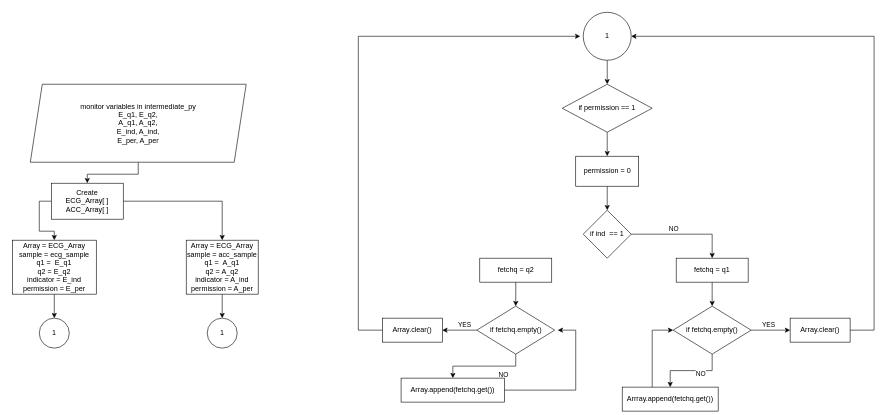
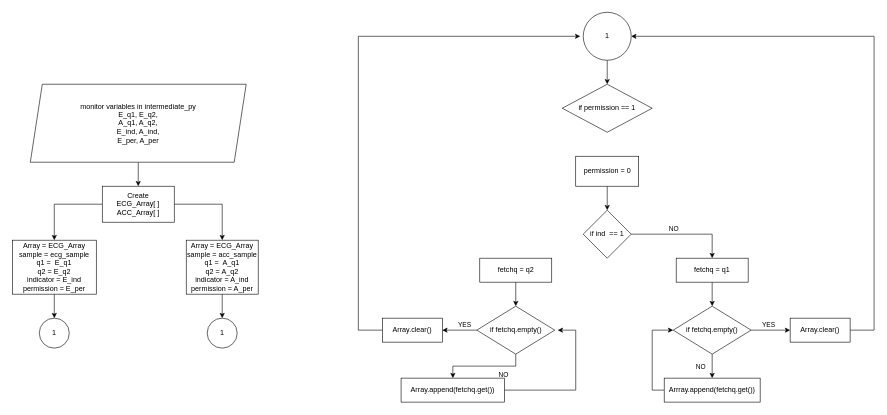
  <mxCell id="0" />
  <mxCell id="1" parent="0" />
- <mxCell id="2" value="" style="edgeStyle=orthogonalEdgeStyle;rounded=0;orthogonalLoop=1;jettySize=auto;html=1;" edge="1" parent="1" source="3" target="5"><mxGeometry relative="1" as="geometry" /></mxCell>
  <mxCell id="3" value="if permission == 1" style="rhombus;whiteSpace=wrap;html=1;" vertex="1" parent="1"><mxGeometry x="937" width="150" height="80" as="geometry" y="140" /></mxCell>
  <mxCell id="4" value="" style="edgeStyle=orthogonalEdgeStyle;rounded=0;orthogonalLoop=1;jettySize=auto;html=1;" edge="1" parent="1" source="5" target="6"><mxGeometry relative="1" as="geometry" /></mxCell>
  <mxCell id="5" value="permission = 0" style="rounded=0;whiteSpace=wrap;html=1;" vertex="1" parent="1"><mxGeometry x="959.5" y="260" width="105" height="50" as="geometry" /></mxCell>
  <mxCell id="6" value="if ind&amp;nbsp; == 1" style="rhombus;whiteSpace=wrap;html=1;" vertex="1" parent="1"><mxGeometry x="972" y="350" width="80" height="80" as="geometry" /></mxCell>
  <mxCell id="7" value="" style="edgeStyle=orthogonalEdgeStyle;rounded=0;orthogonalLoop=1;jettySize=auto;html=1;" edge="1" parent="1" source="8" target="13"><mxGeometry relative="1" as="geometry" /></mxCell>
  <mxCell id="8" value="fetchq = q2" style="whiteSpace=wrap;html=1;" vertex="1" parent="1"><mxGeometry x="799.5" y="430" width="120" height="40" as="geometry" /></mxCell>
  <mxCell id="9" value="" style="edgeStyle=orthogonalEdgeStyle;rounded=0;orthogonalLoop=1;jettySize=auto;html=1;" edge="1" parent="1" source="13" target="17"><mxGeometry relative="1" as="geometry" /></mxCell>
  <mxCell id="10" value="NO" style="edgeLabel;html=1;align=center;verticalAlign=middle;resizable=0;points=[];" vertex="1" connectable="0" parent="9"><mxGeometry x="-0.707" relative="1" as="geometry"><mxPoint x="-20" y="14" as="offset" /></mxGeometry></mxCell>
  <mxCell id="11" value="" style="edgeStyle=orthogonalEdgeStyle;rounded=0;orthogonalLoop=1;jettySize=auto;html=1;" edge="1" parent="1" source="13" target="30"><mxGeometry relative="1" as="geometry" /></mxCell>
  <mxCell id="12" value="YES" style="edgeLabel;html=1;align=center;verticalAlign=middle;resizable=0;points=[];" vertex="1" connectable="0" parent="11"><mxGeometry x="-0.341" y="3" relative="1" as="geometry"><mxPoint x="-2" y="-13" as="offset" /></mxGeometry></mxCell>
  <mxCell id="13" value="if fetchq.empty()" style="rhombus;whiteSpace=wrap;html=1;" vertex="1" parent="1"><mxGeometry x="794.5" y="510" width="130" height="80" as="geometry" /></mxCell>
  <mxCell id="14" value="" style="edgeStyle=orthogonalEdgeStyle;rounded=0;orthogonalLoop=1;jettySize=auto;html=1;" edge="1" parent="1" source="15" target="3"><mxGeometry relative="1" as="geometry" /></mxCell>
  <mxCell id="15" value="1" style="ellipse;whiteSpace=wrap;html=1;aspect=fixed;" vertex="1" parent="1"><mxGeometry x="972" y="20" width="80" height="80" as="geometry" /></mxCell>
  <mxCell id="16" style="edgeStyle=elbowEdgeStyle;rounded=0;orthogonalLoop=1;jettySize=auto;html=1;" edge="1" parent="1" source="17"><mxGeometry relative="1" as="geometry"><mxPoint x="929.5" y="550" as="targetPoint" /><Array as="points"><mxPoint x="959.5" y="600" /></Array></mxGeometry></mxCell>
  <mxCell id="17" value="Array.append(fetchq.get())" style="rounded=0;whiteSpace=wrap;html=1;" vertex="1" parent="1"><mxGeometry x="668.25" y="630" width="172.5" height="40" as="geometry" /></mxCell>
  <mxCell id="18" style="edgeStyle=orthogonalEdgeStyle;rounded=0;orthogonalLoop=1;jettySize=auto;html=1;entryX=0.5;entryY=0;entryDx=0;entryDy=0;exitX=1;exitY=0.5;exitDx=0;exitDy=0;" edge="1" parent="1" target="21" source="6"><mxGeometry relative="1" as="geometry"><mxPoint x="1299.5" y="390" as="sourcePoint" /></mxGeometry></mxCell>
  <mxCell id="19" value="NO" style="edgeLabel;html=1;align=center;verticalAlign=middle;resizable=0;points=[];" vertex="1" connectable="0" parent="18"><mxGeometry x="-0.352" y="2" relative="1" as="geometry"><mxPoint x="13" y="-8" as="offset" /></mxGeometry></mxCell>
  <mxCell id="20" value="" style="edgeStyle=orthogonalEdgeStyle;rounded=0;orthogonalLoop=1;jettySize=auto;html=1;" edge="1" parent="1" source="21" target="26"><mxGeometry relative="1" as="geometry" /></mxCell>
  <mxCell id="21" value="fetchq = q1" style="whiteSpace=wrap;html=1;" vertex="1" parent="1"><mxGeometry x="1127" y="430" width="120" height="40" as="geometry" /></mxCell>
  <mxCell id="22" value="" style="edgeStyle=orthogonalEdgeStyle;rounded=0;orthogonalLoop=1;jettySize=auto;html=1;" edge="1" parent="1" source="26" target="28"><mxGeometry relative="1" as="geometry" /></mxCell>
  <mxCell id="23" value="NO" style="edgeLabel;html=1;align=center;verticalAlign=middle;resizable=0;points=[];" vertex="1" connectable="0" parent="22"><mxGeometry x="-0.707" relative="1" as="geometry"><mxPoint x="-20" y="14" as="offset" /></mxGeometry></mxCell>
  <mxCell id="24" value="" style="edgeStyle=orthogonalEdgeStyle;rounded=0;orthogonalLoop=1;jettySize=auto;html=1;" edge="1" parent="1" source="26" target="32"><mxGeometry relative="1" as="geometry" /></mxCell>
  <mxCell id="25" value="YES" style="edgeLabel;html=1;align=center;verticalAlign=middle;resizable=0;points=[];" vertex="1" connectable="0" parent="24"><mxGeometry x="-0.152" relative="1" as="geometry"><mxPoint y="-10" as="offset" /></mxGeometry></mxCell>
  <mxCell id="26" value="if fetchq.empty()" style="rhombus;whiteSpace=wrap;html=1;" vertex="1" parent="1"><mxGeometry x="1122" y="510" width="130" height="80" as="geometry" /></mxCell>
  <mxCell id="27" style="edgeStyle=elbowEdgeStyle;rounded=0;orthogonalLoop=1;jettySize=auto;html=1;entryX=0;entryY=0.5;entryDx=0;entryDy=0;" edge="1" parent="1" source="28" target="26"><mxGeometry relative="1" as="geometry"><mxPoint x="1087" y="560" as="targetPoint" /><Array as="points"><mxPoint x="1087" y="600" /></Array></mxGeometry></mxCell>
- <mxCell id="28" value="Arrray.append(fetchq.get())" style="rounded=0;whiteSpace=wrap;html=1;" vertex="1" parent="1"><mxGeometry x="1037" y="645" width="160" height="40" as="geometry" /></mxCell>
+ <mxCell id="28" value="Arrray.append(fetchq.get())" style="rounded=0;whiteSpace=wrap;html=1;" vertex="1" parent="1"><mxGeometry x="1107" y="630" width="160" height="40" as="geometry" /></mxCell>
  <mxCell id="29" value="" style="edgeStyle=elbowEdgeStyle;rounded=0;orthogonalLoop=1;jettySize=auto;html=1;" edge="1" parent="1" source="30"><mxGeometry relative="1" as="geometry"><mxPoint x="967" y="60" as="targetPoint" /><Array as="points"><mxPoint x="597" y="310" /></Array></mxGeometry></mxCell>
  <mxCell id="30" value="Array.clear()" style="rounded=0;whiteSpace=wrap;html=1;" vertex="1" parent="1"><mxGeometry x="637" y="530" width="100" height="40" as="geometry" /></mxCell>
  <mxCell id="31" value="" style="edgeStyle=elbowEdgeStyle;rounded=0;orthogonalLoop=1;jettySize=auto;html=1;entryX=1;entryY=0.5;entryDx=0;entryDy=0;" edge="1" parent="1" source="32" target="15"><mxGeometry relative="1" as="geometry"><mxPoint x="1467" y="15.385" as="targetPoint" /><Array as="points"><mxPoint x="1457" y="340" /></Array></mxGeometry></mxCell>
  <mxCell id="32" value="Array.clear()" style="rounded=0;whiteSpace=wrap;html=1;" vertex="1" parent="1"><mxGeometry x="1317" y="530" width="100" height="40" as="geometry" /></mxCell>
  <mxCell id="33" style="edgeStyle=orthogonalEdgeStyle;rounded=0;orthogonalLoop=1;jettySize=auto;html=1;entryX=0.5;entryY=0;entryDx=0;entryDy=0;exitX=0;exitY=0.5;exitDx=0;exitDy=0;" edge="1" parent="1" source="43" target="36"><mxGeometry relative="1" as="geometry"><mxPoint x="150" y="340" as="sourcePoint" /></mxGeometry></mxCell>
  <mxCell id="34" style="edgeStyle=orthogonalEdgeStyle;rounded=0;orthogonalLoop=1;jettySize=auto;html=1;entryX=0.5;entryY=0;entryDx=0;entryDy=0;exitX=1;exitY=0.5;exitDx=0;exitDy=0;" edge="1" parent="1" source="43" target="38"><mxGeometry relative="1" as="geometry"><mxPoint x="300" y="340" as="sourcePoint" /></mxGeometry></mxCell>
  <mxCell id="35" value="" style="edgeStyle=orthogonalEdgeStyle;rounded=0;orthogonalLoop=1;jettySize=auto;html=1;" edge="1" parent="1" source="36" target="39"><mxGeometry relative="1" as="geometry" /></mxCell>
  <mxCell id="36" value="Array = ECG_Array&lt;br&gt;sample = ecg_sample&lt;div&gt;q1 =&amp;nbsp; E_q1&lt;/div&gt;&lt;div&gt;q2 = E_q2&lt;/div&gt;&lt;div&gt;&lt;div&gt;indicator = E_ind&lt;/div&gt;&lt;div&gt;permission = E_per&lt;/div&gt;&lt;/div&gt;" style="rounded=0;whiteSpace=wrap;html=1;" vertex="1" parent="1"><mxGeometry x="20" y="400" width="140" height="90" as="geometry" /></mxCell>
  <mxCell id="37" value="" style="edgeStyle=orthogonalEdgeStyle;rounded=0;orthogonalLoop=1;jettySize=auto;html=1;" edge="1" parent="1" source="38" target="40"><mxGeometry relative="1" as="geometry" /></mxCell>
  <mxCell id="38" value="Array = ECG_Array&lt;br&gt;sample = acc_sample&lt;div&gt;q1 =&amp;nbsp; A_q1&lt;/div&gt;&lt;div&gt;q2 = A_q2&lt;/div&gt;&lt;div&gt;&lt;div&gt;indicator = A_ind&lt;/div&gt;&lt;div&gt;permission = A_per&lt;/div&gt;&lt;/div&gt;" style="rounded=0;whiteSpace=wrap;html=1;" vertex="1" parent="1"><mxGeometry x="310" y="400" width="120" height="90" as="geometry" /></mxCell>
  <mxCell id="39" value="1" style="ellipse;whiteSpace=wrap;html=1;aspect=fixed;" vertex="1" parent="1"><mxGeometry x="65" y="530" width="50" height="50" as="geometry" /></mxCell>
  <mxCell id="40" value="1" style="ellipse;whiteSpace=wrap;html=1;aspect=fixed;" vertex="1" parent="1"><mxGeometry x="345" y="530" width="50" height="50" as="geometry" /></mxCell>
  <mxCell id="41" value="" style="edgeStyle=orthogonalEdgeStyle;rounded=0;orthogonalLoop=1;jettySize=auto;html=1;" edge="1" parent="1" source="42" target="43"><mxGeometry relative="1" as="geometry" /></mxCell>
  <mxCell id="42" value="monitor variables in intermediate_py&lt;br&gt;E_q1, E_q2,&lt;br&gt;A_q1, A_q2,&lt;br&gt;E_ind, A_ind,&lt;div&gt;E_per, A_per&lt;/div&gt;" style="shape=parallelogram;perimeter=parallelogramPerimeter;whiteSpace=wrap;html=1;fixedSize=1;" vertex="1" parent="1"><mxGeometry x="50" width="360" height="130" as="geometry" y="140" /></mxCell>
- <mxCell id="43" value="&lt;div&gt;&lt;br&gt;&lt;/div&gt;Create&lt;br&gt;&lt;span style=&quot;color: rgb(0, 0, 0); font-family: Helvetica; font-size: 12px; font-style: normal; font-variant-ligatures: normal; font-variant-caps: normal; font-weight: 400; letter-spacing: normal; orphans: 2; text-align: center; text-indent: 0px; text-transform: none; widows: 2; word-spacing: 0px; -webkit-text-stroke-width: 0px; white-space: normal; background-color: rgb(251, 251, 251); text-decoration-thickness: initial; text-decoration-style: initial; text-decoration-color: initial; display: inline !important; float: none;&quot;&gt;ECG_Array[ ]&lt;/span&gt;&lt;br style=&quot;forced-color-adjust: none; color: rgb(0, 0, 0); font-family: Helvetica; font-size: 12px; font-style: normal; font-variant-ligatures: normal; font-variant-caps: normal; font-weight: 400; letter-spacing: normal; orphans: 2; text-align: center; text-indent: 0px; text-transform: none; widows: 2; word-spacing: 0px; -webkit-text-stroke-width: 0px; white-space: normal; background-color: rgb(251, 251, 251); text-decoration-thickness: initial; text-decoration-style: initial; text-decoration-color: initial;&quot;&gt;&lt;span style=&quot;color: rgb(0, 0, 0); font-family: Helvetica; font-size: 12px; font-style: normal; font-variant-ligatures: normal; font-variant-caps: normal; font-weight: 400; letter-spacing: normal; orphans: 2; text-align: center; text-indent: 0px; text-transform: none; widows: 2; word-spacing: 0px; -webkit-text-stroke-width: 0px; white-space: normal; background-color: rgb(251, 251, 251); text-decoration-thickness: initial; text-decoration-style: initial; text-decoration-color: initial; display: inline !important; float: none;&quot;&gt;ACC_Array[ ]&lt;/span&gt;&lt;div&gt;&lt;br/&gt;&lt;/div&gt;" style="rounded=0;whiteSpace=wrap;html=1;" vertex="1" parent="1"><mxGeometry x="85" y="305" width="120" height="60" as="geometry" /></mxCell>
+ <mxCell id="43" value="&lt;div&gt;&lt;br&gt;&lt;/div&gt;Create&lt;br&gt;&lt;span style=&quot;color: rgb(0, 0, 0); font-family: Helvetica; font-size: 12px; font-style: normal; font-variant-ligatures: normal; font-variant-caps: normal; font-weight: 400; letter-spacing: normal; orphans: 2; text-align: center; text-indent: 0px; text-transform: none; widows: 2; word-spacing: 0px; -webkit-text-stroke-width: 0px; white-space: normal; background-color: rgb(251, 251, 251); text-decoration-thickness: initial; text-decoration-style: initial; text-decoration-color: initial; display: inline !important; float: none;&quot;&gt;ECG_Array[ ]&lt;/span&gt;&lt;br style=&quot;forced-color-adjust: none; color: rgb(0, 0, 0); font-family: Helvetica; font-size: 12px; font-style: normal; font-variant-ligatures: normal; font-variant-caps: normal; font-weight: 400; letter-spacing: normal; orphans: 2; text-align: center; text-indent: 0px; text-transform: none; widows: 2; word-spacing: 0px; -webkit-text-stroke-width: 0px; white-space: normal; background-color: rgb(251, 251, 251); text-decoration-thickness: initial; text-decoration-style: initial; text-decoration-color: initial;&quot;&gt;&lt;span style=&quot;color: rgb(0, 0, 0); font-family: Helvetica; font-size: 12px; font-style: normal; font-variant-ligatures: normal; font-variant-caps: normal; font-weight: 400; letter-spacing: normal; orphans: 2; text-align: center; text-indent: 0px; text-transform: none; widows: 2; word-spacing: 0px; -webkit-text-stroke-width: 0px; white-space: normal; background-color: rgb(251, 251, 251); text-decoration-thickness: initial; text-decoration-style: initial; text-decoration-color: initial; display: inline !important; float: none;&quot;&gt;ACC_Array[ ]&lt;/span&gt;&lt;div&gt;&lt;br/&gt;&lt;/div&gt;" style="rounded=0;whiteSpace=wrap;html=1;" vertex="1" parent="1"><mxGeometry x="170" y="310" width="120" height="60" as="geometry" /></mxCell>
